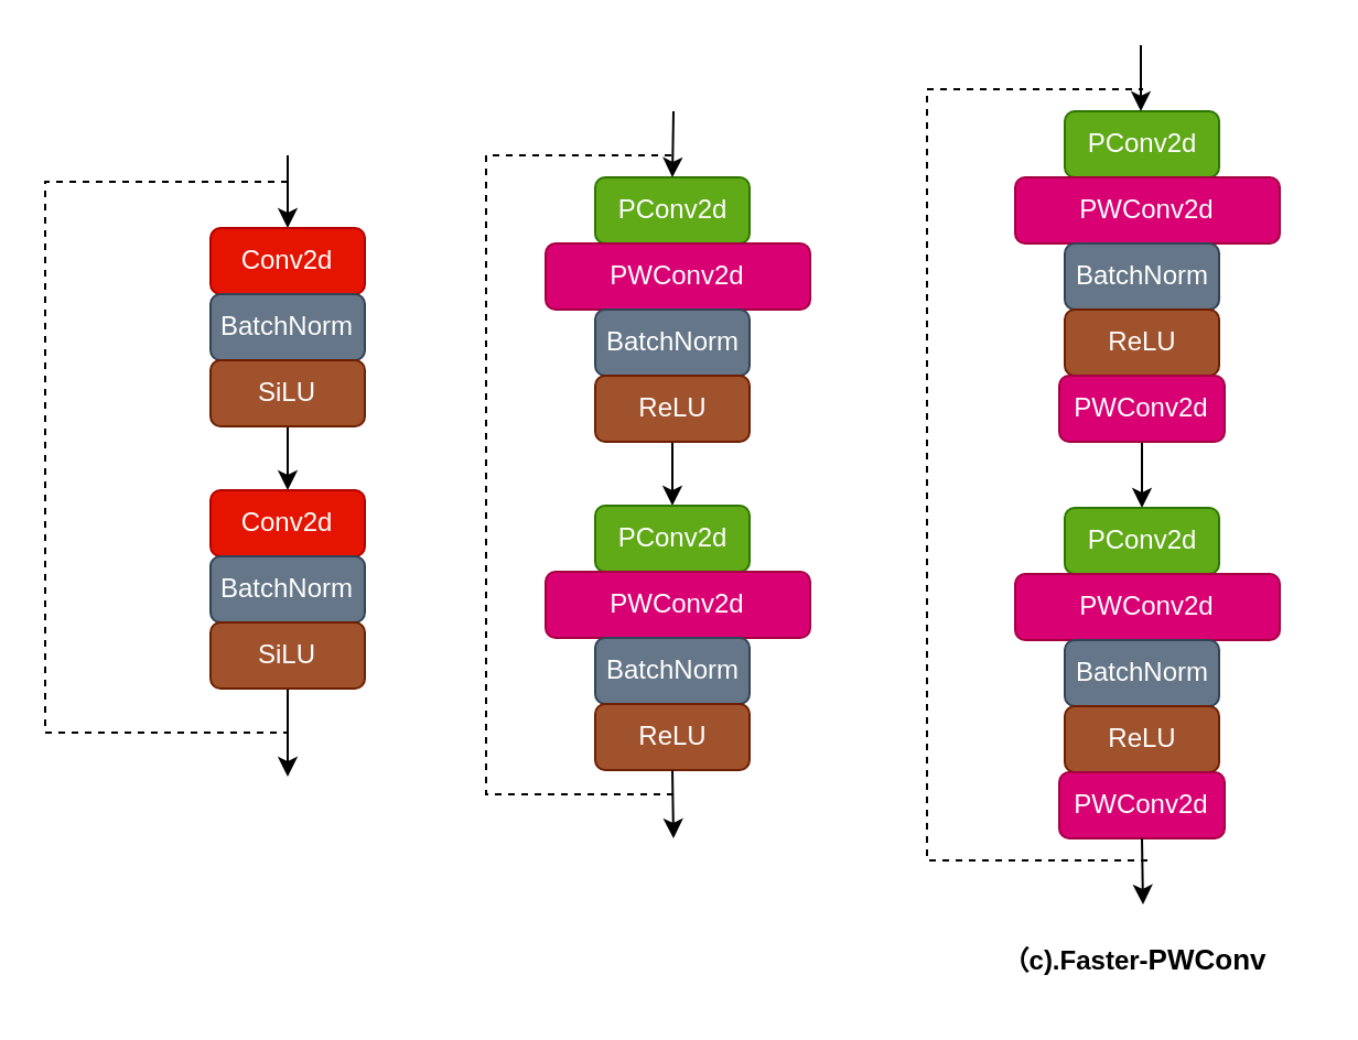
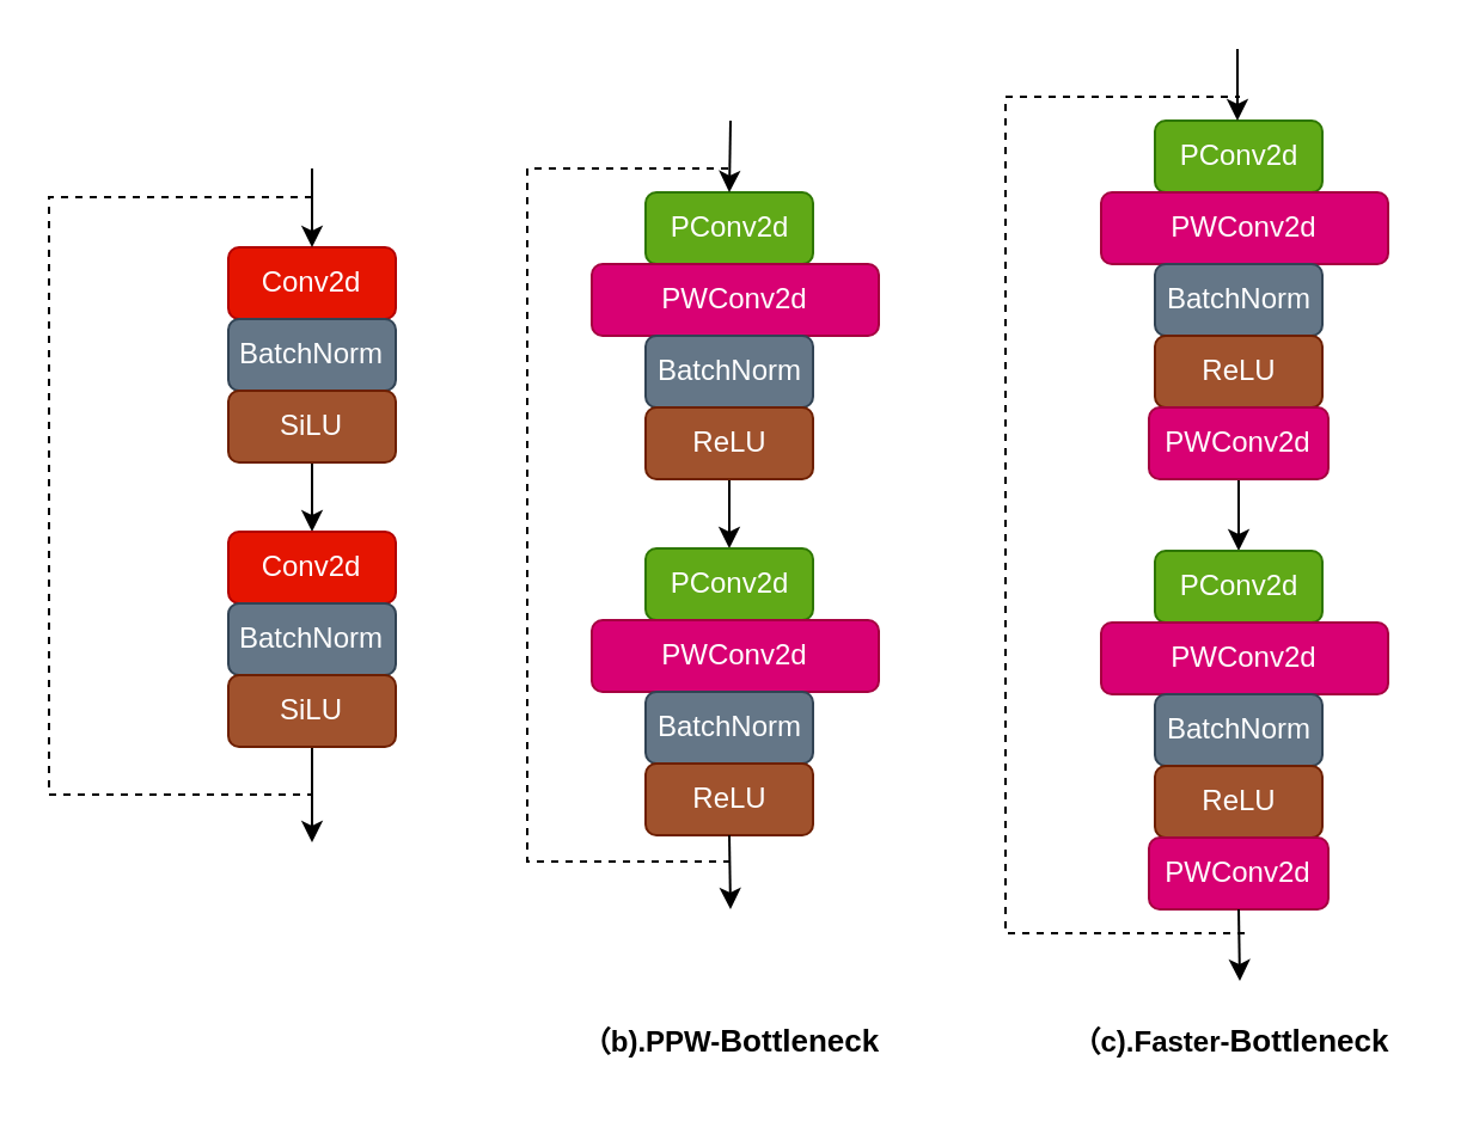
  <mxCell id="0" />
  <mxCell id="1" parent="0" />
  <mxCell id="2" value="Conv2d" style="rounded=1;whiteSpace=wrap;html=1;fillColor=#e51400;fontColor=#ffffff;strokeColor=#B20000;" parent="1" vertex="1"><mxGeometry x="95" y="103" width="70" height="30" as="geometry" /></mxCell>
  <mxCell id="3" value="BatchNorm" style="rounded=1;whiteSpace=wrap;html=1;fillColor=#647687;fontColor=#ffffff;strokeColor=#314354;" parent="1" vertex="1"><mxGeometry x="95" y="133" width="70" height="30" as="geometry" /></mxCell>
  <mxCell id="4" style="edgeStyle=orthogonalEdgeStyle;rounded=0;orthogonalLoop=1;jettySize=auto;html=1;exitX=0.5;exitY=1;exitDx=0;exitDy=0;entryX=0.5;entryY=0;entryDx=0;entryDy=0;" edge="1" parent="1" source="5" target="7"><mxGeometry relative="1" as="geometry" /></mxCell>
  <mxCell id="5" value="SiLU" style="rounded=1;whiteSpace=wrap;html=1;fillColor=#a0522d;fontColor=#ffffff;strokeColor=#6D1F00;" parent="1" vertex="1"><mxGeometry x="95" y="163" width="70" height="30" as="geometry" /></mxCell>
  <mxCell id="6" value="" style="endArrow=classic;html=1;rounded=0;entryX=0.5;entryY=0;entryDx=0;entryDy=0;" parent="1" target="2" edge="1"><mxGeometry width="50" height="50" relative="1" as="geometry"><mxPoint x="130" y="70" as="sourcePoint" /><mxPoint x="135" y="-7" as="targetPoint" /></mxGeometry></mxCell>
  <mxCell id="7" value="Conv2d" style="rounded=1;whiteSpace=wrap;html=1;fillColor=#e51400;fontColor=#ffffff;strokeColor=#B20000;" vertex="1" parent="1"><mxGeometry x="95" y="222" width="70" height="30" as="geometry" /></mxCell>
  <mxCell id="8" value="BatchNorm" style="rounded=1;whiteSpace=wrap;html=1;fillColor=#647687;fontColor=#ffffff;strokeColor=#314354;" vertex="1" parent="1"><mxGeometry x="95" y="252" width="70" height="30" as="geometry" /></mxCell>
  <mxCell id="9" style="edgeStyle=orthogonalEdgeStyle;rounded=0;orthogonalLoop=1;jettySize=auto;html=1;exitX=0.5;exitY=1;exitDx=0;exitDy=0;" edge="1" parent="1" source="10"><mxGeometry relative="1" as="geometry"><mxPoint x="130" y="352" as="targetPoint" /></mxGeometry></mxCell>
  <mxCell id="10" value="SiLU" style="rounded=1;whiteSpace=wrap;html=1;fillColor=#a0522d;fontColor=#ffffff;strokeColor=#6D1F00;" vertex="1" parent="1"><mxGeometry x="95" y="282" width="70" height="30" as="geometry" /></mxCell>
  <mxCell id="11" value="" style="endArrow=none;html=1;rounded=0;dashed=1;" edge="1" parent="1"><mxGeometry width="50" height="50" relative="1" as="geometry"><mxPoint x="130" y="82" as="sourcePoint" /><mxPoint x="130" y="332" as="targetPoint" /><Array as="points"><mxPoint x="80" y="82" /><mxPoint x="20" y="82" /><mxPoint x="20" y="102" /><mxPoint x="20" y="332" /><mxPoint x="80" y="332" /></Array></mxGeometry></mxCell>
  <mxCell id="12" value="PConv2d" style="rounded=1;whiteSpace=wrap;html=1;fillColor=#60a917;fontColor=#ffffff;strokeColor=#2D7600;" vertex="1" parent="1"><mxGeometry x="269.5" y="80" width="70" height="30" as="geometry" /></mxCell>
  <mxCell id="13" value="PWConv2d" style="rounded=1;whiteSpace=wrap;html=1;fillColor=#d80073;fontColor=#ffffff;strokeColor=#A50040;" vertex="1" parent="1"><mxGeometry x="247" y="110" width="120" height="30" as="geometry" /></mxCell>
  <mxCell id="14" value="BatchNorm" style="rounded=1;whiteSpace=wrap;html=1;fillColor=#647687;fontColor=#ffffff;strokeColor=#314354;" vertex="1" parent="1"><mxGeometry x="269.5" y="140" width="70" height="30" as="geometry" /></mxCell>
  <mxCell id="15" style="edgeStyle=orthogonalEdgeStyle;rounded=0;orthogonalLoop=1;jettySize=auto;html=1;exitX=0.5;exitY=1;exitDx=0;exitDy=0;entryX=0.5;entryY=0;entryDx=0;entryDy=0;" edge="1" parent="1" source="16" target="17"><mxGeometry relative="1" as="geometry" /></mxCell>
  <mxCell id="16" value="ReLU" style="rounded=1;whiteSpace=wrap;html=1;fillColor=#a0522d;fontColor=#ffffff;strokeColor=#6D1F00;" vertex="1" parent="1"><mxGeometry x="269.5" y="170" width="70" height="30" as="geometry" /></mxCell>
  <mxCell id="17" value="PConv2d" style="rounded=1;whiteSpace=wrap;html=1;fillColor=#60a917;fontColor=#ffffff;strokeColor=#2D7600;" vertex="1" parent="1"><mxGeometry x="269.5" y="229" width="70" height="30" as="geometry" /></mxCell>
  <mxCell id="18" value="PWConv2d" style="rounded=1;whiteSpace=wrap;html=1;fillColor=#d80073;fontColor=#ffffff;strokeColor=#A50040;" vertex="1" parent="1"><mxGeometry x="247" y="259" width="120" height="30" as="geometry" /></mxCell>
  <mxCell id="19" value="BatchNorm" style="rounded=1;whiteSpace=wrap;html=1;fillColor=#647687;fontColor=#ffffff;strokeColor=#314354;" vertex="1" parent="1"><mxGeometry x="269.5" y="289" width="70" height="30" as="geometry" /></mxCell>
  <mxCell id="20" value="ReLU" style="rounded=1;whiteSpace=wrap;html=1;fillColor=#a0522d;fontColor=#ffffff;strokeColor=#6D1F00;" vertex="1" parent="1"><mxGeometry x="269.5" y="319" width="70" height="30" as="geometry" /></mxCell>
  <mxCell id="21" value="PConv2d" style="rounded=1;whiteSpace=wrap;html=1;fillColor=#60a917;fontColor=#ffffff;strokeColor=#2D7600;" vertex="1" parent="1"><mxGeometry x="482.5" y="50" width="70" height="30" as="geometry" /></mxCell>
  <mxCell id="22" value="PWConv2d" style="rounded=1;whiteSpace=wrap;html=1;fillColor=#d80073;fontColor=#ffffff;strokeColor=#A50040;" vertex="1" parent="1"><mxGeometry x="460" y="80" width="120" height="30" as="geometry" /></mxCell>
  <mxCell id="23" value="BatchNorm" style="rounded=1;whiteSpace=wrap;html=1;fillColor=#647687;fontColor=#ffffff;strokeColor=#314354;" vertex="1" parent="1"><mxGeometry x="482.5" y="110" width="70" height="30" as="geometry" /></mxCell>
  <mxCell id="24" value="ReLU" style="rounded=1;whiteSpace=wrap;html=1;fillColor=#a0522d;fontColor=#ffffff;strokeColor=#6D1F00;" vertex="1" parent="1"><mxGeometry x="482.5" y="140" width="70" height="30" as="geometry" /></mxCell>
  <mxCell id="25" style="edgeStyle=orthogonalEdgeStyle;rounded=0;orthogonalLoop=1;jettySize=auto;html=1;exitX=0.5;exitY=1;exitDx=0;exitDy=0;entryX=0.5;entryY=0;entryDx=0;entryDy=0;" edge="1" parent="1" source="26" target="27"><mxGeometry relative="1" as="geometry" /></mxCell>
  <mxCell id="26" value="PWConv2d" style="rounded=1;whiteSpace=wrap;html=1;fillColor=#d80073;fontColor=#ffffff;strokeColor=#A50040;" vertex="1" parent="1"><mxGeometry x="480" y="170" width="75" height="30" as="geometry" /></mxCell>
  <mxCell id="27" value="PConv2d" style="rounded=1;whiteSpace=wrap;html=1;fillColor=#60a917;fontColor=#ffffff;strokeColor=#2D7600;" vertex="1" parent="1"><mxGeometry x="482.5" y="230" width="70" height="30" as="geometry" /></mxCell>
  <mxCell id="28" value="PWConv2d" style="rounded=1;whiteSpace=wrap;html=1;fillColor=#d80073;fontColor=#ffffff;strokeColor=#A50040;" vertex="1" parent="1"><mxGeometry x="460" y="260" width="120" height="30" as="geometry" /></mxCell>
  <mxCell id="29" value="BatchNorm" style="rounded=1;whiteSpace=wrap;html=1;fillColor=#647687;fontColor=#ffffff;strokeColor=#314354;" vertex="1" parent="1"><mxGeometry x="482.5" y="290" width="70" height="30" as="geometry" /></mxCell>
  <mxCell id="30" value="ReLU" style="rounded=1;whiteSpace=wrap;html=1;fillColor=#a0522d;fontColor=#ffffff;strokeColor=#6D1F00;" vertex="1" parent="1"><mxGeometry x="482.5" y="320" width="70" height="30" as="geometry" /></mxCell>
  <mxCell id="31" value="PWConv2d" style="rounded=1;whiteSpace=wrap;html=1;fillColor=#d80073;fontColor=#ffffff;strokeColor=#A50040;" vertex="1" parent="1"><mxGeometry x="480" y="350" width="75" height="30" as="geometry" /></mxCell>
  <mxCell id="32" value="" style="endArrow=classic;html=1;rounded=0;entryX=0.5;entryY=0;entryDx=0;entryDy=0;" edge="1" parent="1" target="12"><mxGeometry width="50" height="50" relative="1" as="geometry"><mxPoint x="305" y="50" as="sourcePoint" /><mxPoint x="360" y="50" as="targetPoint" /></mxGeometry></mxCell>
  <mxCell id="33" value="" style="endArrow=classic;html=1;rounded=0;entryX=0.5;entryY=0;entryDx=0;entryDy=0;" edge="1" parent="1"><mxGeometry width="50" height="50" relative="1" as="geometry"><mxPoint x="517" y="20" as="sourcePoint" /><mxPoint x="517" y="50" as="targetPoint" /></mxGeometry></mxCell>
  <mxCell id="34" value="" style="endArrow=classic;html=1;rounded=0;exitX=0.5;exitY=1;exitDx=0;exitDy=0;" edge="1" parent="1" source="20"><mxGeometry width="50" height="50" relative="1" as="geometry"><mxPoint x="310" y="270" as="sourcePoint" /><mxPoint x="305" y="380" as="targetPoint" /></mxGeometry></mxCell>
  <mxCell id="35" value="" style="endArrow=classic;html=1;rounded=0;exitX=0.5;exitY=1;exitDx=0;exitDy=0;" edge="1" parent="1" source="31"><mxGeometry width="50" height="50" relative="1" as="geometry"><mxPoint x="310" y="270" as="sourcePoint" /><mxPoint x="518" y="410" as="targetPoint" /></mxGeometry></mxCell>
  <mxCell id="36" value="" style="endArrow=none;html=1;rounded=0;dashed=1;" edge="1" parent="1"><mxGeometry width="50" height="50" relative="1" as="geometry"><mxPoint x="305" y="360" as="sourcePoint" /><mxPoint x="305" y="70" as="targetPoint" /><Array as="points"><mxPoint x="220" y="360" /><mxPoint x="220" y="70" /></Array></mxGeometry></mxCell>
  <mxCell id="37" value="" style="endArrow=none;html=1;rounded=0;dashed=1;" edge="1" parent="1"><mxGeometry width="50" height="50" relative="1" as="geometry"><mxPoint x="520" y="390" as="sourcePoint" /><mxPoint x="518" y="40" as="targetPoint" /><Array as="points"><mxPoint x="420" y="390" /><mxPoint x="420" y="210" /><mxPoint x="420" y="40" /></Array></mxGeometry></mxCell>
- <mxCell id="39" value="&lt;b&gt;（c).Faster-&lt;font style=&quot;font-size: 13px;&quot;&gt;PWConv&lt;/font&gt;&lt;/b&gt;" style="text;html=1;align=center;verticalAlign=middle;resizable=0;points=[];autosize=1;strokeColor=none;fillColor=none;" vertex="1" parent="1"><mxGeometry x="434" y="420" width="160" height="30" as="geometry" /></mxCell>
+ <mxCell id="38" value="&lt;b&gt;（b).PPW-&lt;font style=&quot;font-size: 13px;&quot;&gt;Bottleneck&lt;/font&gt;&lt;/b&gt;" style="text;html=1;align=center;verticalAlign=middle;resizable=0;points=[];autosize=1;strokeColor=none;fillColor=none;" vertex="1" parent="1"><mxGeometry x="229.5" y="420" width="150" height="30" as="geometry" /></mxCell>
+ <mxCell id="39" value="&lt;b&gt;（c).Faster-&lt;font style=&quot;font-size: 13px;&quot;&gt;Bottleneck&lt;/font&gt;&lt;/b&gt;" style="text;html=1;align=center;verticalAlign=middle;resizable=0;points=[];autosize=1;strokeColor=none;fillColor=none;" vertex="1" parent="1"><mxGeometry x="434" y="420" width="160" height="30" as="geometry" /></mxCell>
